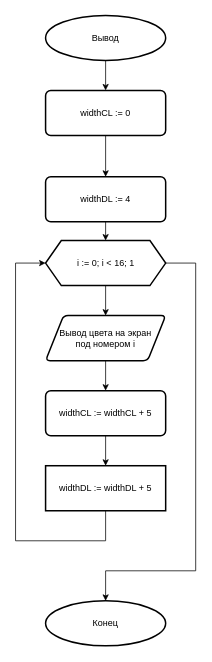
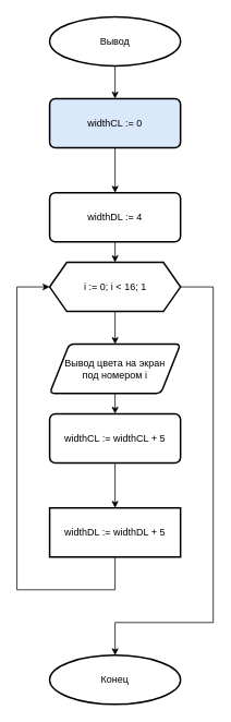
  <mxCell id="0" />
  <mxCell id="1" parent="0" />
  <mxCell id="2" style="edgeStyle=orthogonalEdgeStyle;rounded=0;orthogonalLoop=1;jettySize=auto;html=1;exitX=0.5;exitY=1;exitDx=0;exitDy=0;exitPerimeter=0;" edge="1" parent="1" source="3" target="15"><mxGeometry relative="1" as="geometry" /></mxCell>
  <mxCell id="3" value="Вывод" style="strokeWidth=2;html=1;shape=mxgraph.flowchart.start_1;whiteSpace=wrap;" parent="1" vertex="1"><mxGeometry x="60" y="20" width="160" height="60" as="geometry" /></mxCell>
  <mxCell id="4" style="edgeStyle=orthogonalEdgeStyle;rounded=0;orthogonalLoop=1;jettySize=auto;html=1;exitX=1;exitY=0.5;exitDx=0;exitDy=0;entryX=0.5;entryY=0;entryDx=0;entryDy=0;entryPerimeter=0;" parent="1" source="6" target="9" edge="1"><mxGeometry relative="1" as="geometry"><Array as="points"><mxPoint x="260" y="350" /><mxPoint x="260" y="760" /><mxPoint x="140" y="760" /></Array></mxGeometry></mxCell>
  <mxCell id="5" style="edgeStyle=orthogonalEdgeStyle;rounded=0;orthogonalLoop=1;jettySize=auto;html=1;exitX=0.5;exitY=1;exitDx=0;exitDy=0;entryX=0.5;entryY=0;entryDx=0;entryDy=0;" edge="1" parent="1" source="6" target="8"><mxGeometry relative="1" as="geometry" /></mxCell>
  <mxCell id="6" value="i := 0; i &amp;lt; 16; 1" style="verticalLabelPosition=middle;verticalAlign=middle;html=1;strokeWidth=2;shape=hexagon;perimeter=hexagonPerimeter2;arcSize=6;size=0.131;labelPosition=center;align=center;" parent="1" vertex="1"><mxGeometry x="60" y="320" width="160" height="60" as="geometry" /></mxCell>
  <mxCell id="7" style="edgeStyle=orthogonalEdgeStyle;rounded=0;orthogonalLoop=1;jettySize=auto;html=1;exitX=0.5;exitY=1;exitDx=0;exitDy=0;entryX=0.5;entryY=0;entryDx=0;entryDy=0;" edge="1" parent="1" source="8" target="11"><mxGeometry relative="1" as="geometry" /></mxCell>
  <mxCell id="8" value="Вывод цвета на экран &lt;br&gt;под номером i" style="verticalLabelPosition=middle;verticalAlign=middle;html=1;strokeWidth=2;shape=parallelogram;perimeter=parallelogramPerimeter;whiteSpace=wrap;rounded=1;arcSize=12;size=0.15;labelPosition=center;align=center;" parent="1" vertex="1"><mxGeometry x="60" y="420" width="160" height="60" as="geometry" /></mxCell>
  <mxCell id="9" value="Конец" style="strokeWidth=2;html=1;shape=mxgraph.flowchart.start_1;whiteSpace=wrap;" parent="1" vertex="1"><mxGeometry x="60" y="800" width="160" height="60" as="geometry" /></mxCell>
  <mxCell id="10" style="edgeStyle=orthogonalEdgeStyle;rounded=0;orthogonalLoop=1;jettySize=auto;html=1;exitX=0.5;exitY=1;exitDx=0;exitDy=0;entryX=0.5;entryY=0;entryDx=0;entryDy=0;" edge="1" parent="1" source="11" target="13"><mxGeometry relative="1" as="geometry" /></mxCell>
- <mxCell id="11" value="widthCL := widthCL + 5" style="rounded=1;whiteSpace=wrap;html=1;absoluteArcSize=1;arcSize=14;strokeWidth=2;" vertex="1" parent="1"><mxGeometry x="60" y="520" width="160" height="60" as="geometry" /></mxCell>
+ <mxCell id="11" value="widthCL := widthCL + 5" style="rounded=1;whiteSpace=wrap;html=1;absoluteArcSize=1;arcSize=14;strokeWidth=2;" vertex="1" parent="1"><mxGeometry x="60" y="505" width="160" height="60" as="geometry" /></mxCell>
  <mxCell id="12" style="edgeStyle=orthogonalEdgeStyle;rounded=0;orthogonalLoop=1;jettySize=auto;html=1;exitX=0.5;exitY=1;exitDx=0;exitDy=0;entryX=0;entryY=0.5;entryDx=0;entryDy=0;" edge="1" parent="1" source="13" target="6"><mxGeometry relative="1" as="geometry"><Array as="points"><mxPoint x="140" y="720" /><mxPoint x="20" y="720" /><mxPoint x="20" y="350" /></Array></mxGeometry></mxCell>
  <mxCell id="13" value="widthDL := widthDL + 5" style="whiteSpace=wrap;html=1;absoluteArcSize=1;arcSize=14;strokeWidth=2;rounded=0;" vertex="1" parent="1"><mxGeometry x="60" y="620" width="160" height="60" as="geometry" /></mxCell>
  <mxCell id="14" style="edgeStyle=orthogonalEdgeStyle;rounded=0;orthogonalLoop=1;jettySize=auto;html=1;exitX=0.5;exitY=1;exitDx=0;exitDy=0;entryX=0.5;entryY=0;entryDx=0;entryDy=0;" edge="1" parent="1" source="15" target="17"><mxGeometry relative="1" as="geometry" /></mxCell>
- <mxCell id="15" value="widthCL := 0" style="rounded=1;whiteSpace=wrap;html=1;absoluteArcSize=1;arcSize=14;strokeWidth=2;" vertex="1" parent="1"><mxGeometry x="60" y="120" width="160" height="60" as="geometry" /></mxCell>
+ <mxCell id="15" value="widthCL := 0" style="rounded=1;whiteSpace=wrap;html=1;absoluteArcSize=1;arcSize=14;strokeWidth=2;fillColor=#dae8fc;" vertex="1" parent="1"><mxGeometry x="60" y="120" width="160" height="60" as="geometry" /></mxCell>
  <mxCell id="16" style="edgeStyle=orthogonalEdgeStyle;rounded=0;orthogonalLoop=1;jettySize=auto;html=1;exitX=0.5;exitY=1;exitDx=0;exitDy=0;entryX=0.5;entryY=0;entryDx=0;entryDy=0;" edge="1" parent="1" source="17" target="6"><mxGeometry relative="1" as="geometry" /></mxCell>
  <mxCell id="17" value="widthDL := 4" style="rounded=1;whiteSpace=wrap;html=1;absoluteArcSize=1;arcSize=14;strokeWidth=2;" vertex="1" parent="1"><mxGeometry x="60" y="235" width="160" height="60" as="geometry" /></mxCell>
